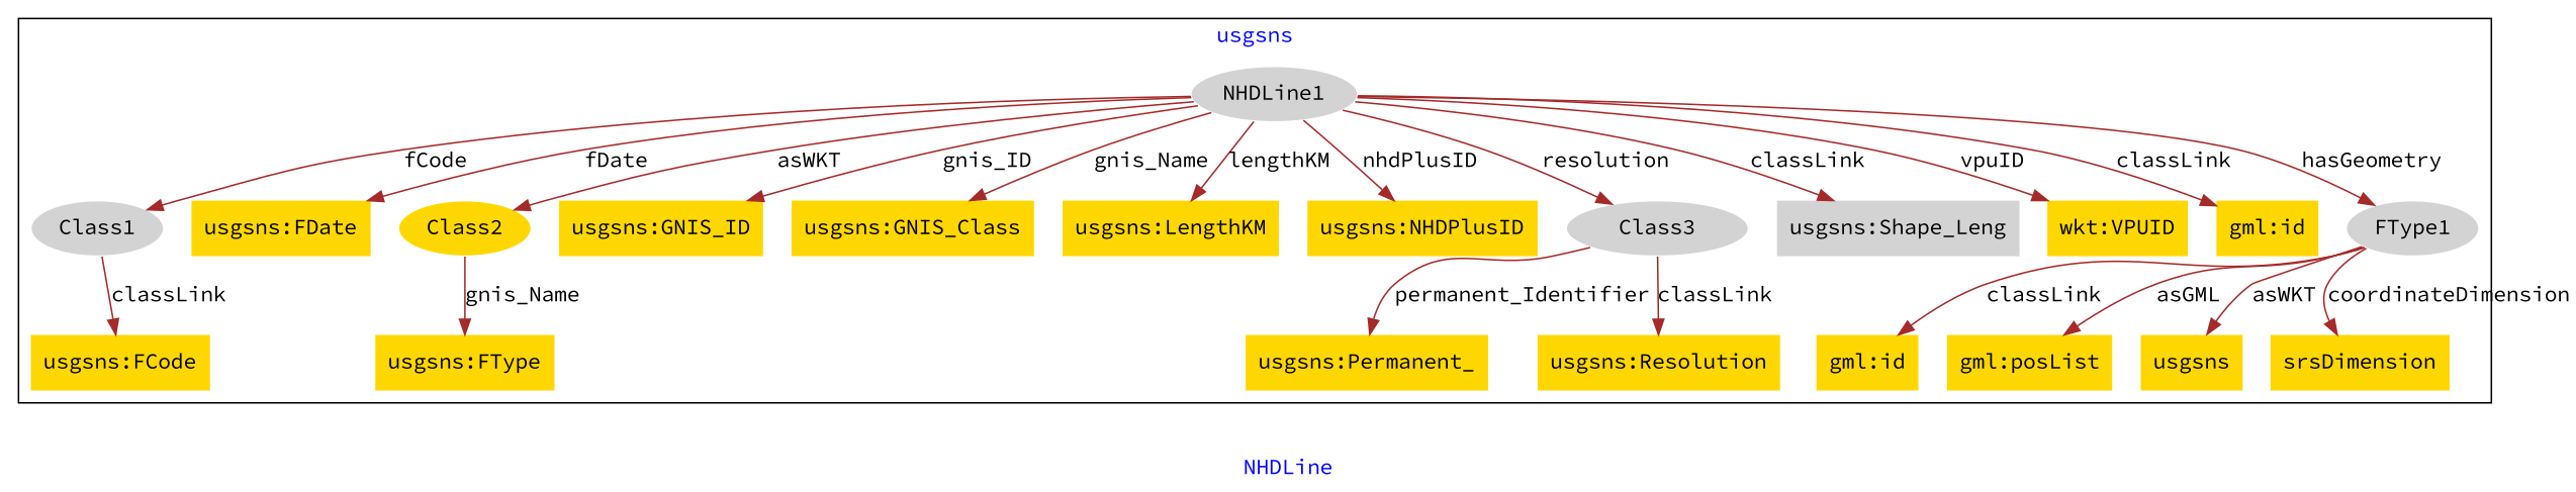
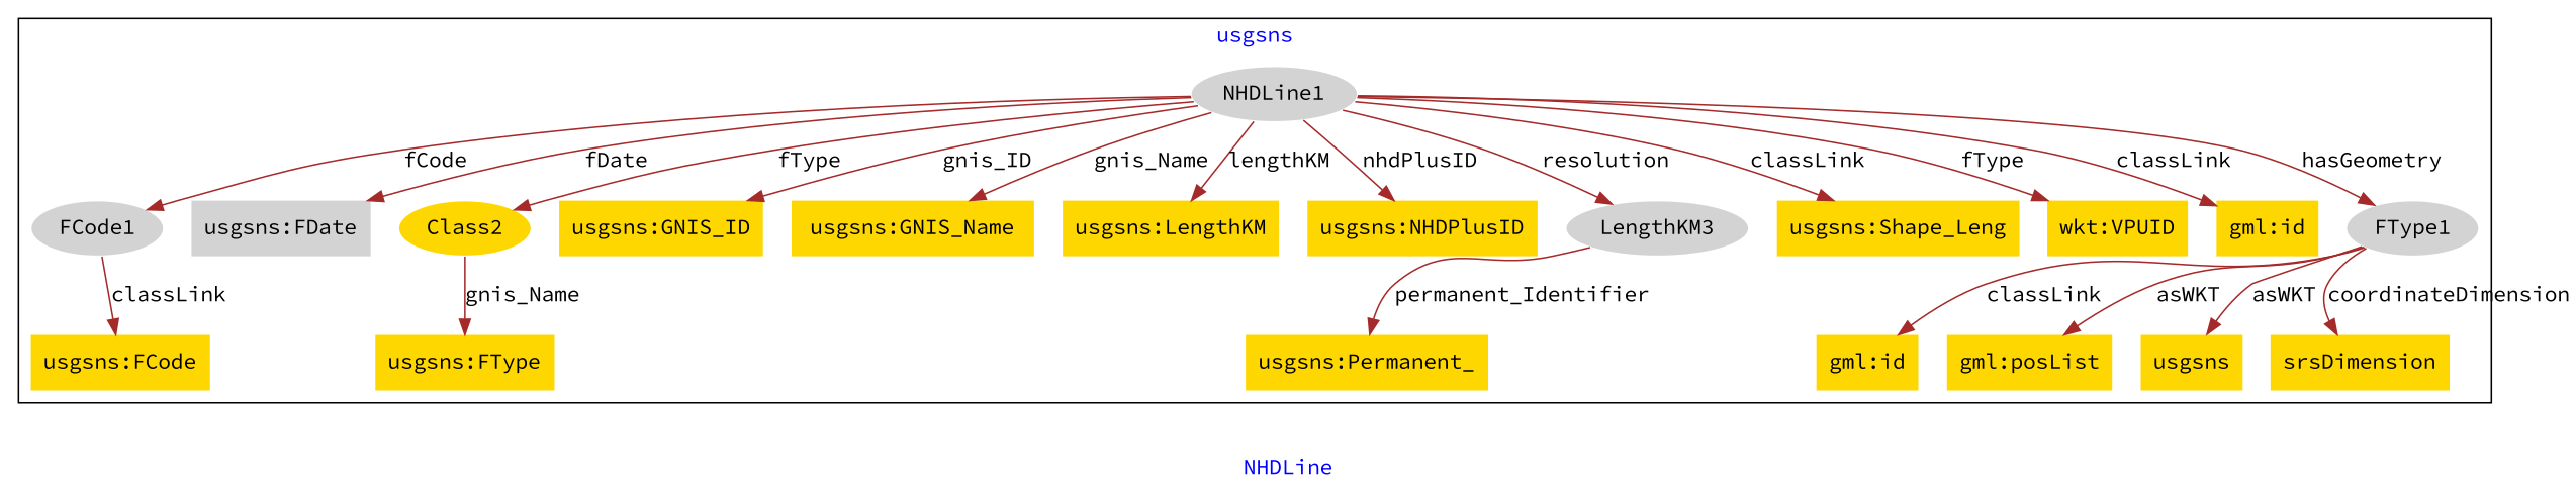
  digraph {
    fontcolor=blue
    fontname="Source Code Pro"
    label=NHDLine
    remincross=true
    node [fillcolor=gold fontname="Source Code Pro" style=filled shape=plaintext]
    edge [color=brown fontcolor=black fontname="Source Code Pro"]
    n1 [color=white fillcolor=lightgray label=NHDLine1 shape=""]
-   n2 [color=white fillcolor=lightgray label=Class1 shape=""]
-   n3 [label="usgsns:FDate"]
+   n2 [color=white fillcolor=lightgray label=FCode1 shape=""]
+   n3 [fillcolor=lightgray label="usgsns:FDate"]
    n4 [color=white label=Class2 shape=""]
    n5 [label="usgsns:GNIS_ID"]
-   n6 [label="usgsns:GNIS_Class"]
+   n6 [label="usgsns:GNIS_Name"]
    n7 [label="usgsns:LengthKM"]
    n8 [label="usgsns:NHDPlusID"]
    n9 [label="usgsns:Permanent_"]
-   n10 [color=white fillcolor=lightgray label=Class3 shape=""]
-   n11 [fillcolor=lightgray label="usgsns:Shape_Leng"]
+   n10 [color=white fillcolor=lightgray label=LengthKM3 shape=""]
+   n11 [label="usgsns:Shape_Leng"]
    n12 [label="wkt:VPUID"]
    n13 [label="gml:id"]
    n14 [color=white fillcolor=lightgray label=FType1 shape=""]
    n15 [label="gml:id"]
    n16 [label="gml:posList"]
    n17 [label=usgsns]
    n18 [label=srsDimension]
    n19 [label="usgsns:FCode"]
    n20 [label="usgsns:FType"]
-   n21 [label="usgsns:Resolution"]
    subgraph cluster_1 {
      label=usgsns
      n1
      n2
      n3
      n4
      n5
      n6
      n7
      n8
      n9
      n10
      n11
      n12
      n13
      n14
      n15
      n16
      n17
      n18
      n19
      n20
-     n21
    }
    n1 -> n2 [label=fCode]
    n1 -> n3 [label=fDate]
-   n1 -> n4 [label=asWKT]
+   n1 -> n4 [label=fType]
    n1 -> n5 [label=gnis_ID]
    n1 -> n6 [label=gnis_Name]
    n1 -> n7 [label=lengthKM]
    n1 -> n8 [label=nhdPlusID]
    n1 -> n10 [label=resolution]
    n1 -> n11 [label=classLink]
-   n1 -> n12 [label=vpuID]
+   n1 -> n12 [label=fType]
    n1 -> n13 [label=classLink]
    n1 -> n14 [label=hasGeometry]
    n2 -> n19 [label=classLink]
    n4 -> n20 [label=gnis_Name]
    n10 -> n9 [label=permanent_Identifier]
-   n10 -> n21 [label=classLink]
    n14 -> n15 [label=classLink]
-   n14 -> n16 [label=asGML]
+   n14 -> n16 [label=asWKT]
    n14 -> n17 [label=asWKT]
    n14 -> n18 [label=coordinateDimension]
  }
